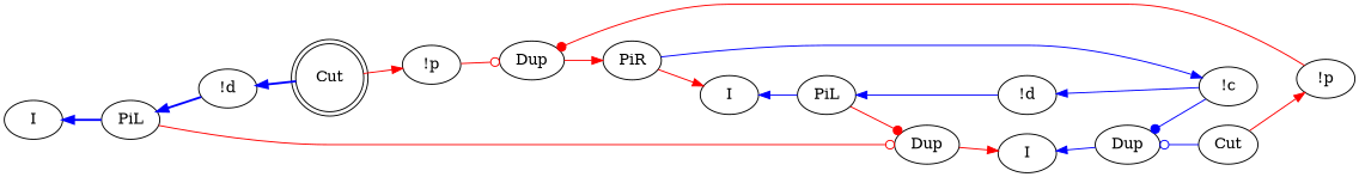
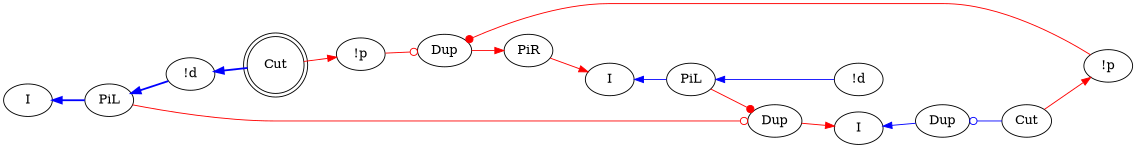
  digraph {
    rankdir=LR
    edge [color=blue dir=back]
    n1 [label=I]
    n2 [label=PiL]
    n3 [label=I]
    n4 [label=Dup]
-   n5 [label="!c"]
    n6 [label=Cut]
    n7 [label=PiR]
    n8 [label=I]
    n9 [label=PiL]
    n10 [label="!d"]
    n11 [label="!d"]
    n12 [label=Cut shape=doublecircle]
    n13 [label="!p"]
    n14 [label=Dup]
    n15 [label="!p"]
    n16 [label=Dup]
    n1 -> n2 [penwidth=2]
    n2 -> n11 [penwidth=2]
    n2 -> n14 [arrowhead=odot color=red dir=""]
    n3 -> n4
-   n4 -> n5 [arrowtail=dot]
    n4 -> n6 [arrowtail=odot]
-   n5 -> n7
    n6 -> n15 [color=red dir=""]
    n7 -> n8 [color=red dir=""]
    n8 -> n9
    n9 -> n10
    n9 -> n14 [arrowhead=dot color=red dir=""]
-   n10 -> n5
    n11 -> n12 [penwidth=2]
    n12 -> n13 [color=red dir=""]
    n13 -> n16 [arrowhead=odot color=red dir=""]
    n14 -> n3 [color=red dir=""]
    n15 -> n16 [arrowhead=dot color=red dir=""]
    n16 -> n7 [color=red dir=""]
  }
